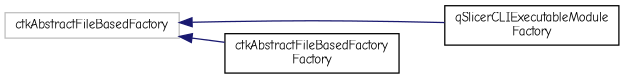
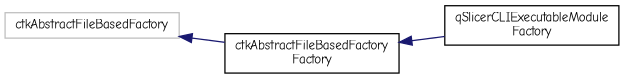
  digraph {
    fontname="Comic Neue"
    rankdir=LR
    node [color=black fontname="Comic Neue" fontsize=10 shape=record]
    edge [color=midnightblue dir=back fontname="Comic Neue" fontsize=10 labelfontname=Helvetica labelfontsize=10 style=solid]
    n1 [color=grey75 height=0.2 label=ctkAbstractFileBasedFactory width=0.4]
    n2 [height=0.2 label="qSlicerCLIExecutableModule\lFactory" width=0.4]
    n3 [height=0.2 label="ctkAbstractFileBasedFactory\lFactory" width=0.4]
-   n1 -> n2
+   n3 -> n2
    n1 -> n3
  }
